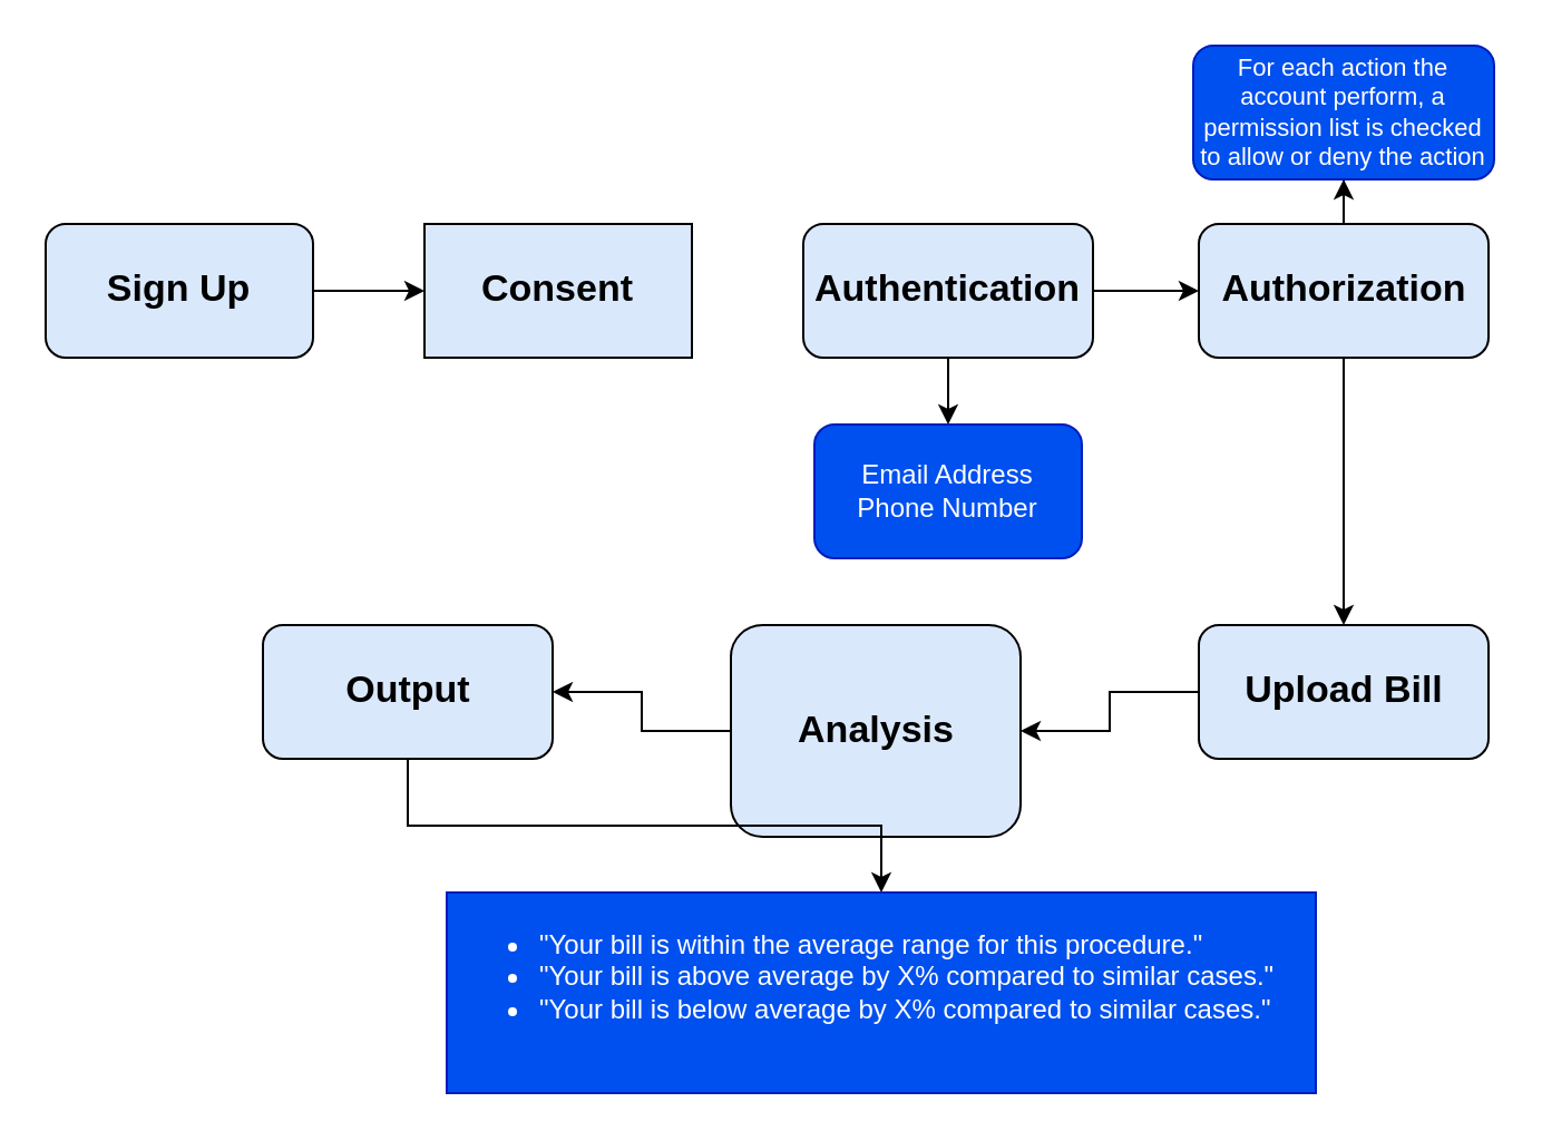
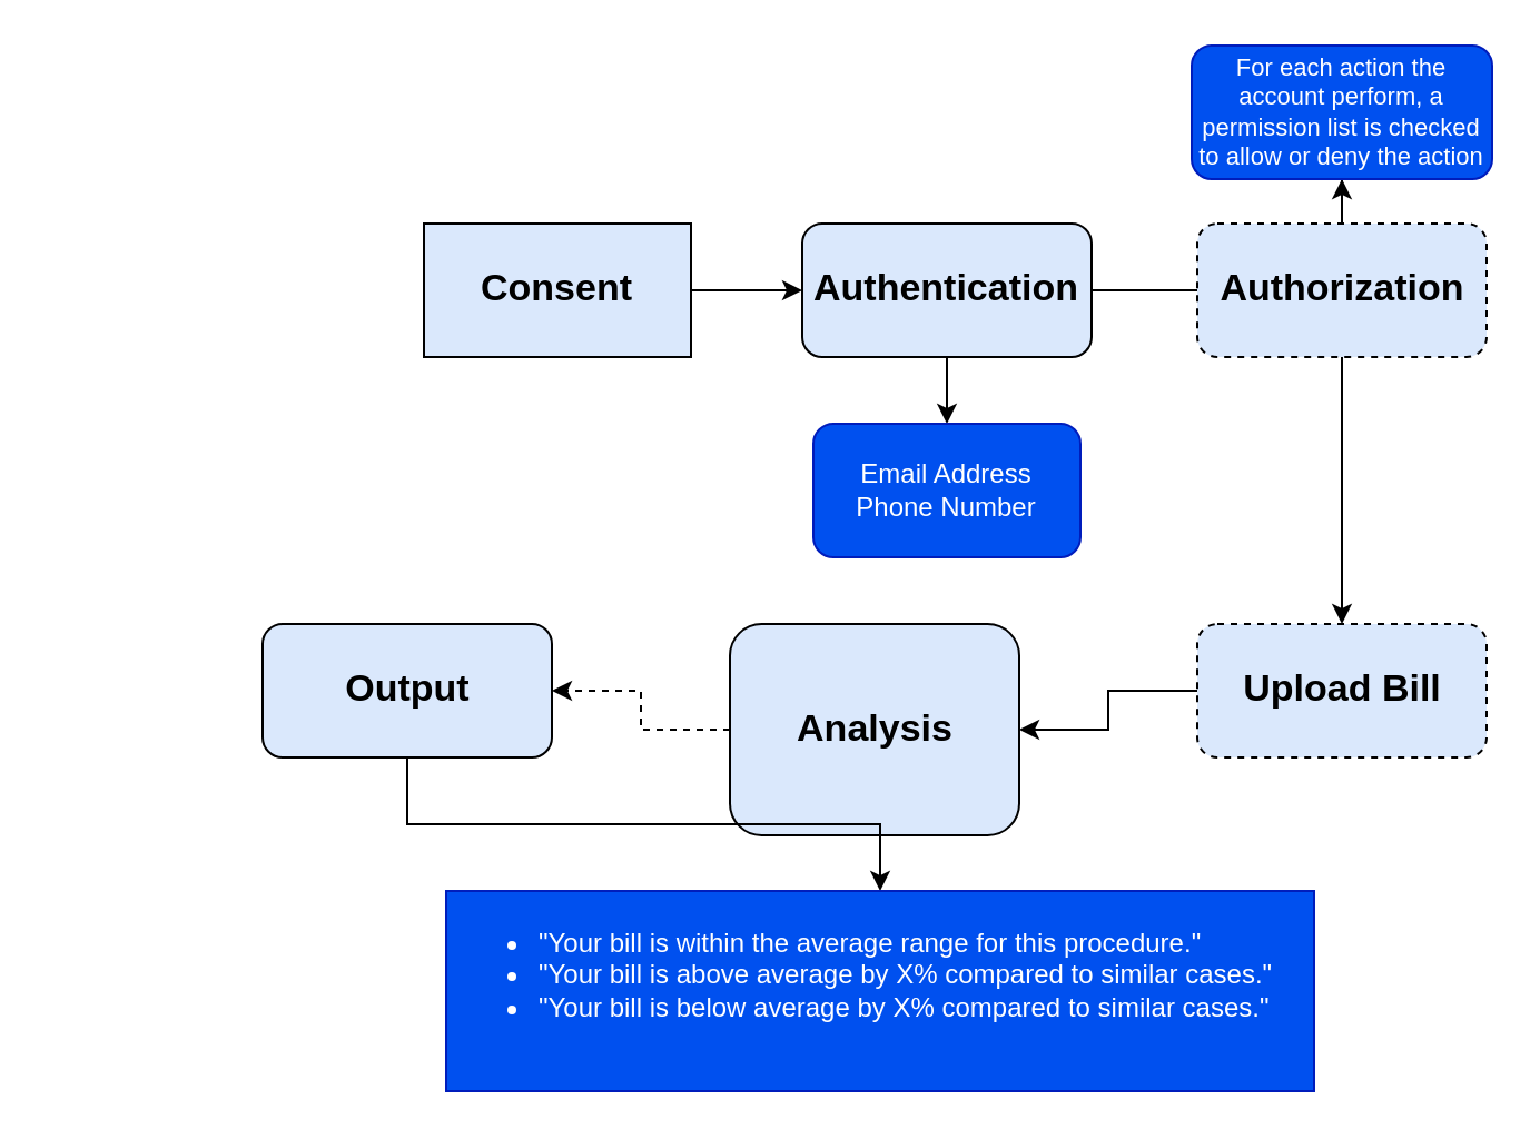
  <mxCell id="0" />
  <mxCell id="1" parent="0" />
- <mxCell id="2" value="" style="edgeStyle=orthogonalEdgeStyle;rounded=0;orthogonalLoop=1;jettySize=auto;html=1;" edge="1" parent="1" source="3" target="5"><mxGeometry relative="1" as="geometry" /></mxCell>
- <mxCell id="3" value="&lt;font style=&quot;font-size: 17px;&quot;&gt;&lt;b&gt;Sign Up&lt;/b&gt;&lt;/font&gt;" style="rounded=1;whiteSpace=wrap;html=1;fillColor=#dae8fc;strokeColor=default;gradientColor=none;" vertex="1" parent="1"><mxGeometry x="20" y="100" width="120" height="60" as="geometry" /></mxCell>
+ <mxCell id="4" value="" style="edgeStyle=orthogonalEdgeStyle;rounded=0;orthogonalLoop=1;jettySize=auto;html=1;" edge="1" parent="1" source="5" target="8"><mxGeometry relative="1" as="geometry" /></mxCell>
  <mxCell id="5" value="&lt;span style=&quot;font-size: 17px;&quot;&gt;&lt;b&gt;Consent&lt;/b&gt;&lt;/span&gt;" style="whiteSpace=wrap;html=1;fillColor=#dae8fc;strokeColor=default;gradientColor=none;rounded=0;" vertex="1" parent="1"><mxGeometry x="190" y="100" width="120" height="60" as="geometry" /></mxCell>
  <mxCell id="6" value="" style="edgeStyle=orthogonalEdgeStyle;rounded=0;orthogonalLoop=1;jettySize=auto;html=1;" edge="1" parent="1" source="8" target="9"><mxGeometry relative="1" as="geometry" /></mxCell>
- <mxCell id="7" value="" style="edgeStyle=orthogonalEdgeStyle;rounded=0;orthogonalLoop=1;jettySize=auto;html=1;" edge="1" parent="1" source="8" target="12"><mxGeometry relative="1" as="geometry" /></mxCell>
+ <mxCell id="7" value="" style="edgeStyle=orthogonalEdgeStyle;rounded=0;orthogonalLoop=1;jettySize=auto;html=1;endArrow=none;" edge="1" parent="1" source="8" target="12"><mxGeometry relative="1" as="geometry" /></mxCell>
  <mxCell id="8" value="&lt;span style=&quot;font-size: 17px;&quot;&gt;&lt;b&gt;Authentication&lt;/b&gt;&lt;/span&gt;" style="rounded=1;whiteSpace=wrap;html=1;fillColor=#dae8fc;strokeColor=default;gradientColor=none;" vertex="1" parent="1"><mxGeometry x="360" y="100" width="130" height="60" as="geometry" /></mxCell>
  <mxCell id="9" value="Email Address&lt;div&gt;Phone Number&lt;/div&gt;" style="whiteSpace=wrap;html=1;fillColor=#0050ef;rounded=1;fontColor=#ffffff;strokeColor=#001DBC;" vertex="1" parent="1"><mxGeometry x="365" y="190" width="120" height="60" as="geometry" /></mxCell>
  <mxCell id="10" value="" style="edgeStyle=orthogonalEdgeStyle;rounded=0;orthogonalLoop=1;jettySize=auto;html=1;" edge="1" parent="1" source="12" target="13"><mxGeometry relative="1" as="geometry" /></mxCell>
  <mxCell id="11" value="" style="edgeStyle=orthogonalEdgeStyle;rounded=0;orthogonalLoop=1;jettySize=auto;html=1;" edge="1" parent="1" source="12" target="15"><mxGeometry relative="1" as="geometry" /></mxCell>
- <mxCell id="12" value="&lt;span style=&quot;font-size: 17px;&quot;&gt;&lt;b&gt;Authorization&lt;/b&gt;&lt;/span&gt;" style="rounded=1;whiteSpace=wrap;html=1;fillColor=#dae8fc;strokeColor=default;gradientColor=none;" vertex="1" parent="1"><mxGeometry x="537.5" y="100" width="130" height="60" as="geometry" /></mxCell>
+ <mxCell id="12" value="&lt;span style=&quot;font-size: 17px;&quot;&gt;&lt;b&gt;Authorization&lt;/b&gt;&lt;/span&gt;" style="rounded=1;whiteSpace=wrap;html=1;fillColor=#dae8fc;strokeColor=default;gradientColor=none;dashed=1;" vertex="1" parent="1"><mxGeometry x="537.5" y="100" width="130" height="60" as="geometry" /></mxCell>
  <mxCell id="13" value="For each action the account perform, a permission list is checked to allow or deny the action" style="whiteSpace=wrap;html=1;fillColor=#0050ef;rounded=1;fontColor=#ffffff;strokeColor=#001DBC;fontSize=11;" vertex="1" parent="1"><mxGeometry x="535" y="20" width="135" height="60" as="geometry" /></mxCell>
  <mxCell id="14" value="" style="edgeStyle=orthogonalEdgeStyle;rounded=0;orthogonalLoop=1;jettySize=auto;html=1;" edge="1" parent="1" source="15" target="17"><mxGeometry relative="1" as="geometry" /></mxCell>
- <mxCell id="15" value="&lt;span style=&quot;font-size: 17px;&quot;&gt;&lt;b&gt;Upload Bill&lt;/b&gt;&lt;/span&gt;" style="rounded=1;whiteSpace=wrap;html=1;fillColor=#dae8fc;strokeColor=default;gradientColor=none;" vertex="1" parent="1"><mxGeometry x="537.5" y="280" width="130" height="60" as="geometry" /></mxCell>
- <mxCell id="16" value="" style="edgeStyle=orthogonalEdgeStyle;rounded=0;orthogonalLoop=1;jettySize=auto;html=1;" edge="1" parent="1" source="17" target="19"><mxGeometry relative="1" as="geometry" /></mxCell>
+ <mxCell id="15" value="&lt;span style=&quot;font-size: 17px;&quot;&gt;&lt;b&gt;Upload Bill&lt;/b&gt;&lt;/span&gt;" style="rounded=1;whiteSpace=wrap;html=1;fillColor=#dae8fc;strokeColor=default;gradientColor=none;dashed=1;" vertex="1" parent="1"><mxGeometry x="537.5" y="280" width="130" height="60" as="geometry" /></mxCell>
+ <mxCell id="16" value="" style="edgeStyle=orthogonalEdgeStyle;rounded=0;orthogonalLoop=1;jettySize=auto;html=1;dashed=1;" edge="1" parent="1" source="17" target="19"><mxGeometry relative="1" as="geometry" /></mxCell>
  <mxCell id="17" value="&lt;span style=&quot;font-size: 17px;&quot;&gt;&lt;b&gt;Analysis&lt;/b&gt;&lt;/span&gt;" style="rounded=1;whiteSpace=wrap;html=1;fillColor=#dae8fc;strokeColor=default;gradientColor=none;" vertex="1" parent="1"><mxGeometry x="327.5" y="280" width="130" height="95" as="geometry" /></mxCell>
  <mxCell id="18" value="" style="edgeStyle=orthogonalEdgeStyle;rounded=0;orthogonalLoop=1;jettySize=auto;html=1;" edge="1" parent="1" source="19" target="20"><mxGeometry relative="1" as="geometry" /></mxCell>
  <mxCell id="19" value="&lt;span style=&quot;font-size: 17px;&quot;&gt;&lt;b&gt;Output&lt;/b&gt;&lt;/span&gt;" style="rounded=1;whiteSpace=wrap;html=1;fillColor=#dae8fc;strokeColor=default;gradientColor=none;" vertex="1" parent="1"><mxGeometry x="117.5" y="280" width="130" height="60" as="geometry" /></mxCell>
  <mxCell id="20" value="&lt;div&gt;&lt;ul&gt;&lt;li&gt;&quot;Your bill is within the average range for this procedure.&quot;&lt;/li&gt;&lt;li&gt;&quot;Your bill is above average by X% compared to similar cases.&quot;&lt;/li&gt;&lt;li&gt;&lt;span style=&quot;background-color: initial;&quot;&gt;&quot;Your bill is below average by X% compared to similar cases.&quot;&lt;/span&gt;&lt;/li&gt;&lt;/ul&gt;&lt;/div&gt;&lt;div&gt;&lt;br&gt;&lt;/div&gt;" style="whiteSpace=wrap;html=1;fillColor=#0050ef;rounded=0;fontColor=#ffffff;strokeColor=#001DBC;align=left;" vertex="1" parent="1"><mxGeometry x="200" y="400" width="390" height="90" as="geometry" /></mxCell>
